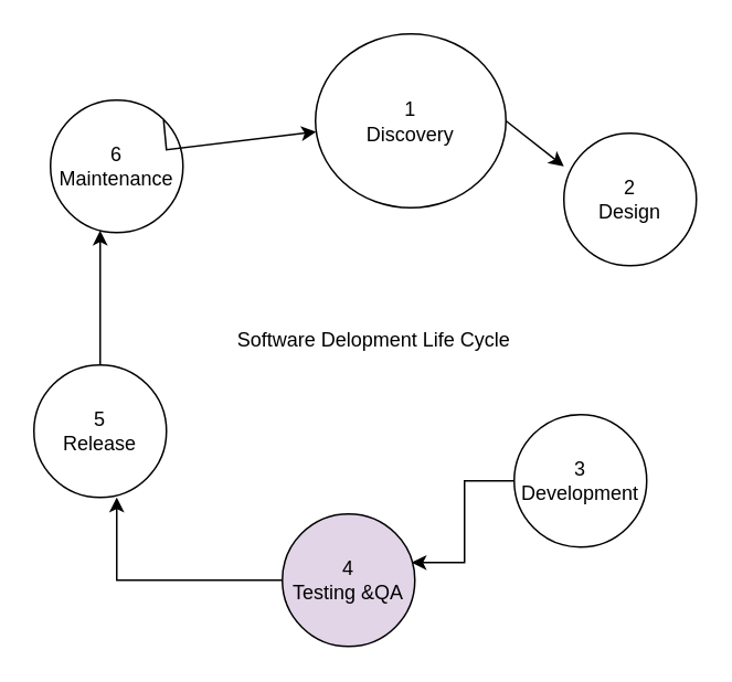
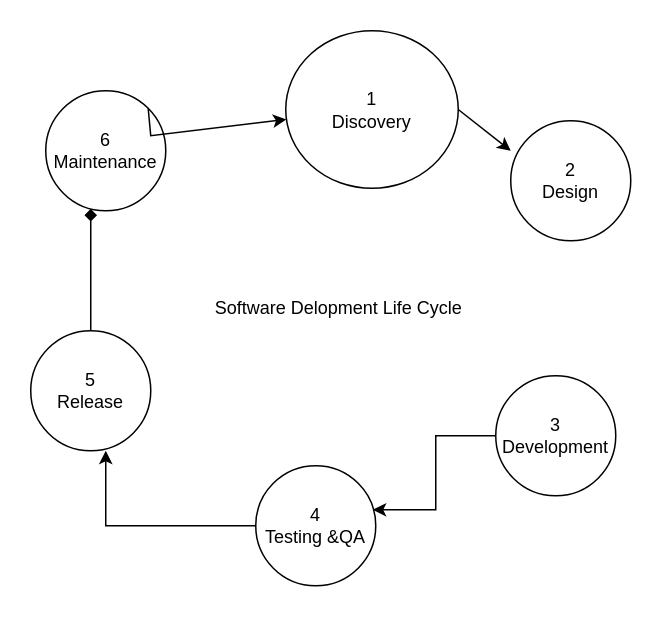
  <mxCell id="0" />
  <mxCell id="1" parent="0" />
  <mxCell id="2" value="1&lt;div&gt;Discovery&lt;/div&gt;" style="ellipse;whiteSpace=wrap;html=1;aspect=fixed;" vertex="1" parent="1"><mxGeometry x="190" y="20" width="115" height="105" as="geometry" /></mxCell>
  <mxCell id="3" value="2&lt;div&gt;Design&lt;/div&gt;" style="ellipse;whiteSpace=wrap;html=1;aspect=fixed;" vertex="1" parent="1"><mxGeometry x="340" y="80" width="80" height="80" as="geometry" /></mxCell>
- <mxCell id="4" value="3&lt;div&gt;Development&lt;/div&gt;" style="ellipse;whiteSpace=wrap;html=1;aspect=fixed;" vertex="1" parent="1"><mxGeometry x="310" y="250" width="80" height="80" as="geometry" /></mxCell>
- <mxCell id="5" value="4&lt;div&gt;Testing &amp;amp;QA&lt;/div&gt;" style="ellipse;whiteSpace=wrap;html=1;aspect=fixed;fillColor=#e1d5e7;" vertex="1" parent="1"><mxGeometry x="170" y="310" width="80" height="80" as="geometry" /></mxCell>
- <mxCell id="6" value="" style="edgeStyle=orthogonalEdgeStyle;rounded=0;orthogonalLoop=1;jettySize=auto;html=1;" edge="1" parent="1" source="7" target="8"><mxGeometry relative="1" as="geometry"><Array as="points"><mxPoint x="60" y="160" /><mxPoint x="60" y="160" /></Array></mxGeometry></mxCell>
+ <mxCell id="4" value="3&lt;div&gt;Development&lt;/div&gt;" style="ellipse;whiteSpace=wrap;html=1;aspect=fixed;" vertex="1" parent="1"><mxGeometry x="330" y="250" width="80" height="80" as="geometry" /></mxCell>
+ <mxCell id="5" value="4&lt;div&gt;Testing &amp;amp;QA&lt;/div&gt;" style="ellipse;whiteSpace=wrap;html=1;aspect=fixed;" vertex="1" parent="1"><mxGeometry x="170" y="310" width="80" height="80" as="geometry" /></mxCell>
+ <mxCell id="6" value="" style="edgeStyle=orthogonalEdgeStyle;rounded=0;orthogonalLoop=1;jettySize=auto;html=1;endArrow=diamond;" edge="1" parent="1" source="7" target="8"><mxGeometry relative="1" as="geometry"><Array as="points"><mxPoint x="60" y="160" /><mxPoint x="60" y="160" /></Array></mxGeometry></mxCell>
  <mxCell id="7" value="5&lt;div&gt;Release&lt;/div&gt;" style="ellipse;whiteSpace=wrap;html=1;aspect=fixed;" vertex="1" parent="1"><mxGeometry x="20" y="220" width="80" height="80" as="geometry" /></mxCell>
  <mxCell id="8" value="6&lt;div&gt;Maintenance&lt;/div&gt;" style="ellipse;whiteSpace=wrap;html=1;aspect=fixed;" vertex="1" parent="1"><mxGeometry x="30" y="60" width="80" height="80" as="geometry" /></mxCell>
  <mxCell id="9" style="edgeStyle=orthogonalEdgeStyle;rounded=0;orthogonalLoop=1;jettySize=auto;html=1;entryX=0.625;entryY=1;entryDx=0;entryDy=0;entryPerimeter=0;" edge="1" parent="1" source="5" target="7"><mxGeometry relative="1" as="geometry" /></mxCell>
  <mxCell id="10" value="" style="endArrow=classic;html=1;rounded=0;exitX=1;exitY=0;exitDx=0;exitDy=0;" edge="1" parent="1" source="8" target="2"><mxGeometry width="50" height="50" relative="1" as="geometry"><mxPoint x="150" y="160" as="sourcePoint" /><mxPoint x="200" y="110" as="targetPoint" /><Array as="points"><mxPoint x="100" y="90" /></Array></mxGeometry></mxCell>
  <mxCell id="11" value="" style="endArrow=classic;html=1;rounded=0;exitX=1;exitY=0.5;exitDx=0;exitDy=0;" edge="1" parent="1" source="2"><mxGeometry width="50" height="50" relative="1" as="geometry"><mxPoint x="280" y="120" as="sourcePoint" /><mxPoint x="340" y="100" as="targetPoint" /><Array as="points"><mxPoint x="340" y="100" /></Array></mxGeometry></mxCell>
  <mxCell id="12" style="edgeStyle=orthogonalEdgeStyle;rounded=0;orthogonalLoop=1;jettySize=auto;html=1;entryX=0.975;entryY=0.367;entryDx=0;entryDy=0;entryPerimeter=0;" edge="1" parent="1" source="4" target="5"><mxGeometry relative="1" as="geometry" /></mxCell>
  <mxCell id="13" value="Software Delopment Life Cycle" style="text;html=1;align=center;verticalAlign=middle;resizable=0;points=[];autosize=1;strokeColor=none;fillColor=none;" vertex="1" parent="1"><mxGeometry x="130" y="190" width="190" height="30" as="geometry" /></mxCell>
